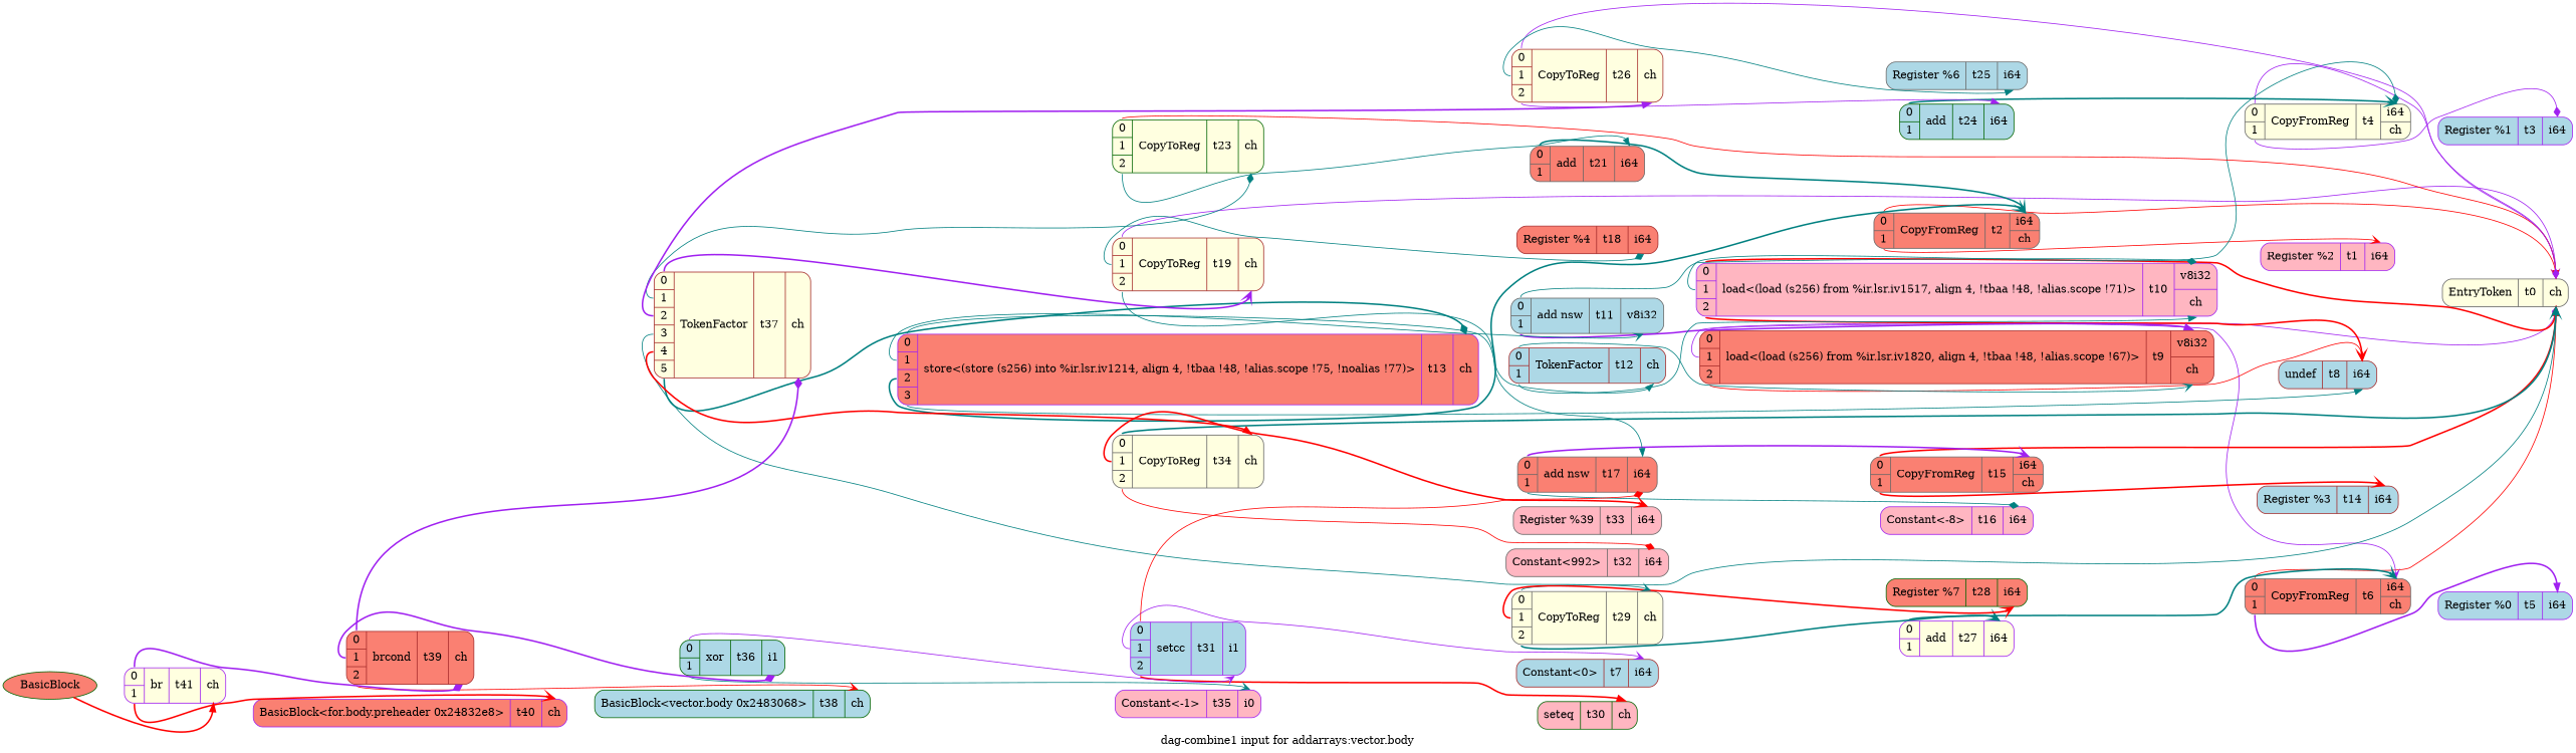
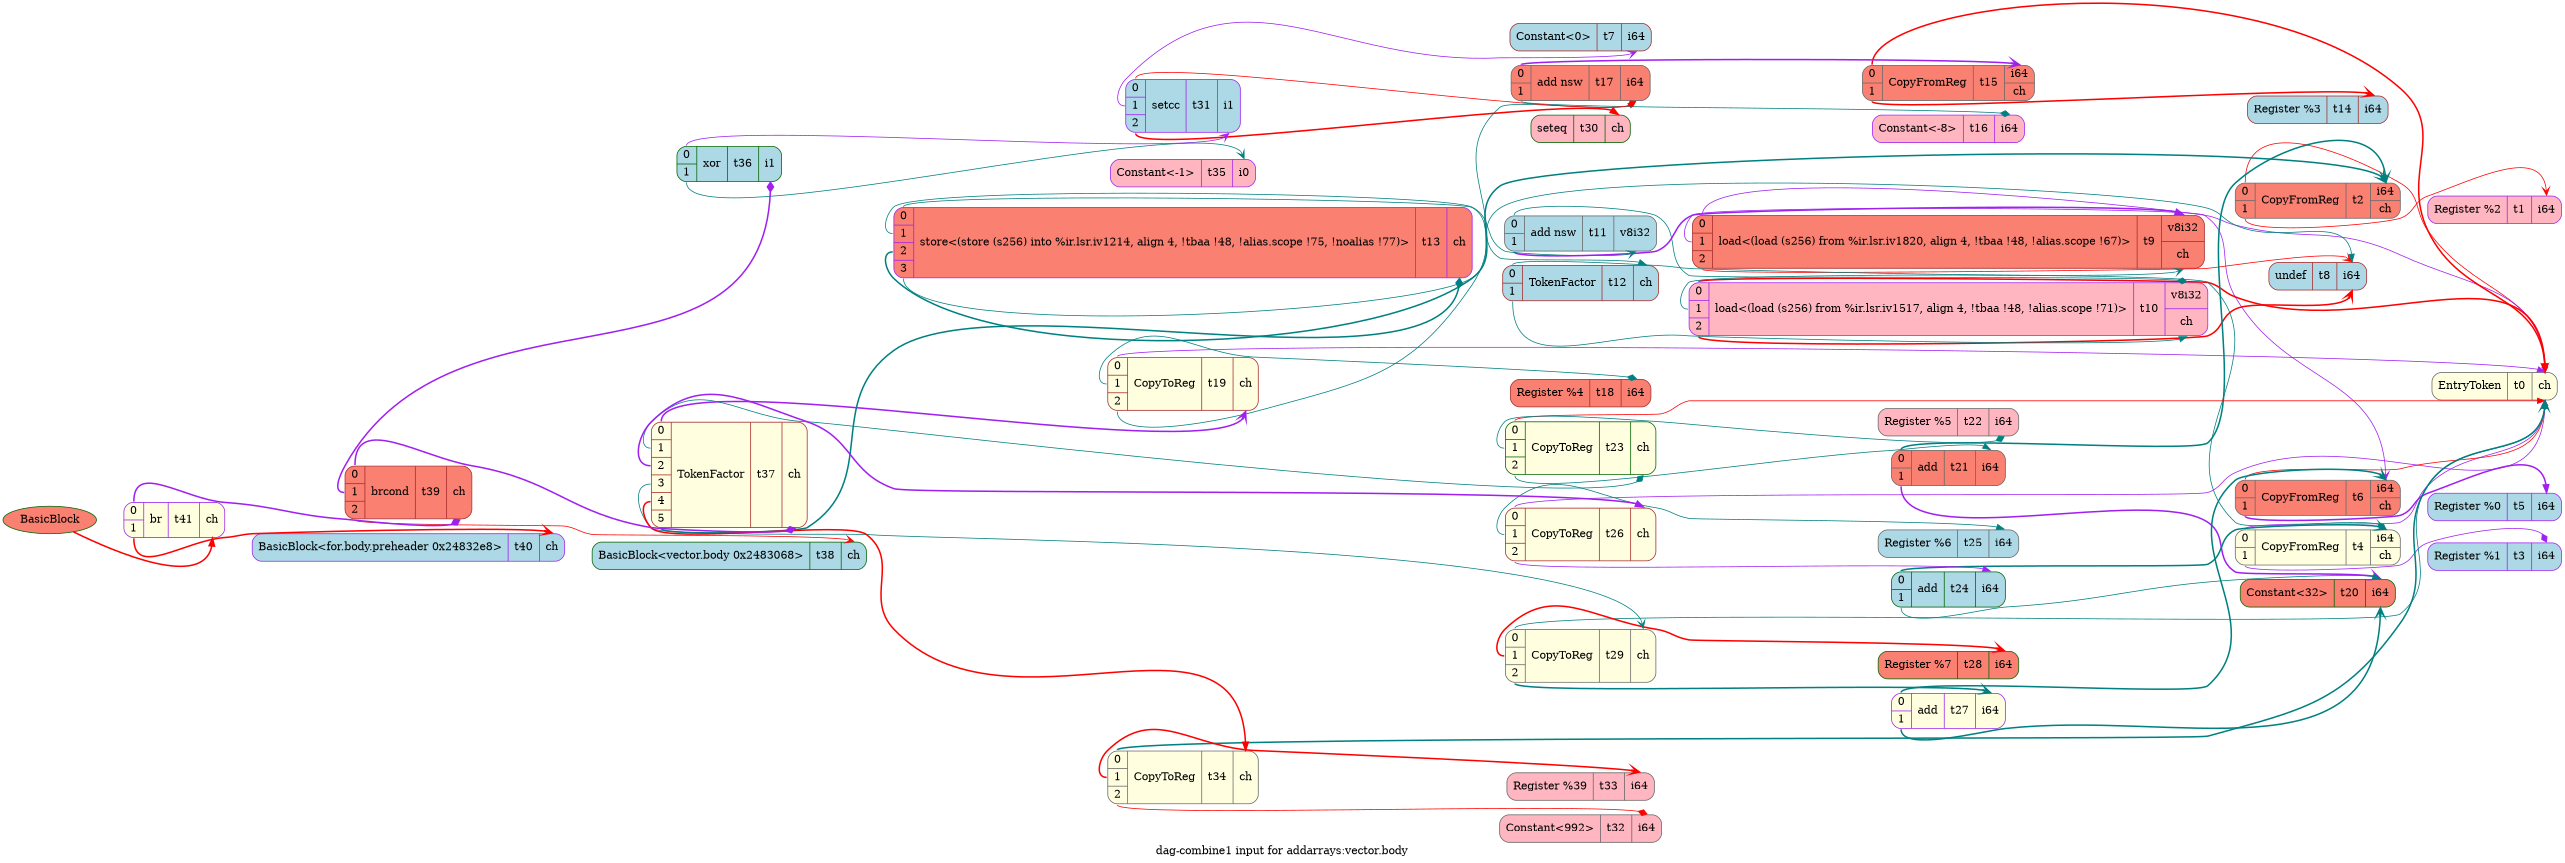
  digraph {
    label="dag-combine1 input for addarrays:vector.body"
    rankdir=LR
    node [color=gray40 fillcolor=salmon shape=Mrecord style=filled]
    edge [arrowhead=vee color=teal headport=d0 style=solid tailport=s0]
    n1 [fillcolor=lightyellow label="{EntryToken|t0|{<d0>ch}}"]
    n2 [color=purple fillcolor=lightpink label="{Register %2|t1|{<d0>i64}}"]
    n3 [label="{{<s0>0|<s1>1}|CopyFromReg|t2|{<d0>i64|<d1>ch}}"]
    n4 [color=purple fillcolor=lightblue label="{Register %1|t3|{<d0>i64}}"]
    n5 [fillcolor=lightyellow label="{{<s0>0|<s1>1}|CopyFromReg|t4|{<d0>i64|<d1>ch}}"]
    n6 [color=purple fillcolor=lightblue label="{Register %0|t5|{<d0>i64}}"]
    n7 [label="{{<s0>0|<s1>1}|CopyFromReg|t6|{<d0>i64|<d1>ch}}"]
    n8 [color=brown fillcolor=lightblue label="{Constant\<0\>|t7|{<d0>i64}}"]
    n9 [color=brown fillcolor=lightblue label="{undef|t8|{<d0>i64}}"]
    n10 [color=brown label="{{<s0>0|<s1>1|<s2>2}|load\<(load (s256) from %ir.lsr.iv1820, align 4, !tbaa !48, !alias.scope !67)\>|t9|{<d0>v8i32|<d1>ch}}"]
    n11 [color=purple fillcolor=lightpink label="{{<s0>0|<s1>1|<s2>2}|load\<(load (s256) from %ir.lsr.iv1517, align 4, !tbaa !48, !alias.scope !71)\>|t10|{<d0>v8i32|<d1>ch}}"]
    n12 [fillcolor=lightblue label="{{<s0>0|<s1>1}|add nsw|t11|{<d0>v8i32}}"]
    n13 [color=brown fillcolor=lightblue label="{{<s0>0|<s1>1}|TokenFactor|t12|{<d0>ch}}"]
    n14 [color=purple label="{{<s0>0|<s1>1|<s2>2|<s3>3}|store\<(store (s256) into %ir.lsr.iv1214, align 4, !tbaa !48, !alias.scope !75, !noalias !77)\>|t13|{<d0>ch}}"]
    n15 [color=brown fillcolor=lightblue label="{Register %3|t14|{<d0>i64}}"]
    n16 [label="{{<s0>0|<s1>1}|CopyFromReg|t15|{<d0>i64|<d1>ch}}"]
    n17 [color=purple fillcolor=lightpink label="{Constant\<-8\>|t16|{<d0>i64}}"]
    n18 [label="{{<s0>0|<s1>1}|add nsw|t17|{<d0>i64}}"]
    n19 [color=brown label="{Register %4|t18|{<d0>i64}}"]
    n20 [color=brown fillcolor=lightyellow label="{{<s0>0|<s1>1|<s2>2}|CopyToReg|t19|{<d0>ch}}"]
+   n21 [color=darkgreen label="{Constant\<32\>|t20|{<d0>i64}}"]
    n22 [label="{{<s0>0|<s1>1}|add|t21|{<d0>i64}}"]
+   n23 [fillcolor=lightpink label="{Register %5|t22|{<d0>i64}}"]
    n24 [color=darkgreen fillcolor=lightyellow label="{{<s0>0|<s1>1|<s2>2}|CopyToReg|t23|{<d0>ch}}"]
    n25 [color=darkgreen fillcolor=lightblue label="{{<s0>0|<s1>1}|add|t24|{<d0>i64}}"]
    n26 [fillcolor=lightblue label="{Register %6|t25|{<d0>i64}}"]
    n27 [color=brown fillcolor=lightyellow label="{{<s0>0|<s1>1|<s2>2}|CopyToReg|t26|{<d0>ch}}"]
    n28 [color=purple fillcolor=lightyellow label="{{<s0>0|<s1>1}|add|t27|{<d0>i64}}"]
    n29 [color=darkgreen label="{Register %7|t28|{<d0>i64}}"]
    n30 [fillcolor=lightyellow label="{{<s0>0|<s1>1|<s2>2}|CopyToReg|t29|{<d0>ch}}"]
    n31 [color=darkgreen fillcolor=lightpink label="{seteq|t30|{<d0>ch}}"]
    n32 [color=purple fillcolor=lightblue label="{{<s0>0|<s1>1|<s2>2}|setcc|t31|{<d0>i1}}"]
    n33 [fillcolor=lightpink label="{Constant\<992\>|t32|{<d0>i64}}"]
    n34 [fillcolor=lightpink label="{Register %39|t33|{<d0>i64}}"]
    n35 [fillcolor=lightyellow label="{{<s0>0|<s1>1|<s2>2}|CopyToReg|t34|{<d0>ch}}"]
    n36 [color=purple fillcolor=lightpink label="{Constant\<-1\>|t35|{<d0>i0}}"]
    n37 [color=darkgreen fillcolor=lightblue label="{{<s0>0|<s1>1}|xor|t36|{<d0>i1}}"]
    n38 [color=brown fillcolor=lightyellow label="{{<s0>0|<s1>1|<s2>2|<s3>3|<s4>4|<s5>5}|TokenFactor|t37|{<d0>ch}}"]
    n39 [color=darkgreen fillcolor=lightblue label="{BasicBlock\<vector.body 0x2483068\>|t38|{<d0>ch}}"]
    n40 [color=brown label="{{<s0>0|<s1>1|<s2>2}|brcond|t39|{<d0>ch}}"]
-   n41 [color=purple label="{BasicBlock\<for.body.preheader 0x24832e8\>|t40|{<d0>ch}}"]
+   n41 [color=purple fillcolor=lightblue label="{BasicBlock\<for.body.preheader 0x24832e8\>|t40|{<d0>ch}}"]
    n42 [color=purple fillcolor=lightyellow label="{{<s0>0|<s1>1}|br|t41|{<d0>ch}}"]
    n43 [color=darkgreen label=BasicBlock plaintext=circle shape=""]
    n3 -> n1 [color=red]
    n3 -> n2 [color=red tailport=s1]
    n5 -> n1 [color=purple]
    n5 -> n4 [arrowhead=diamond color=purple tailport=s1]
    n7 -> n1 [arrowhead=normal color=red]
    n7 -> n6 [arrowhead=normal color=purple style=bold tailport=s1]
    n10 -> n1 [arrowhead=diamond color=purple]
    n10 -> n7 [color=purple tailport=s1]
    n10 -> n9 [color=red tailport=s2]
    n11 -> n1 [arrowhead=normal color=red style=bold]
    n11 -> n5 [arrowhead=diamond tailport=s1]
    n11 -> n9 [color=red style=bold tailport=s2]
    n12 -> n10 [arrowhead=normal color=purple style=bold tailport=s1]
    n12 -> n11 [arrowhead=diamond]
    n13 -> n10 [headport=d1]
    n13 -> n11 [arrowhead=normal headport=d1 tailport=s1]
    n14 -> n3 [style=bold tailport=s2]
    n14 -> n9 [arrowhead=normal tailport=s3]
    n14 -> n12 [tailport=s1]
    n14 -> n13 [arrowhead=normal]
    n16 -> n1 [arrowhead=normal color=red style=bold]
    n16 -> n15 [color=red style=bold tailport=s1]
    n18 -> n16 [color=purple style=bold]
    n18 -> n17 [arrowhead=diamond tailport=s1]
    n20 -> n1 [arrowhead=normal color=purple]
    n20 -> n18 [arrowhead=normal tailport=s2]
    n20 -> n19 [arrowhead=diamond tailport=s1]
    n22 -> n3 [style=bold]
+   n22 -> n21 [color=purple style=bold tailport=s1]
    n24 -> n1 [arrowhead=normal color=red]
    n24 -> n22 [arrowhead=normal tailport=s2]
+   n24 -> n23 [arrowhead=diamond tailport=s1]
    n25 -> n5 [style=bold]
+   n25 -> n21 [arrowhead=normal tailport=s1]
    n27 -> n1 [arrowhead=diamond color=purple]
    n27 -> n25 [arrowhead=normal color=purple tailport=s2]
    n27 -> n26 [arrowhead=normal tailport=s1]
    n28 -> n7 [style=bold]
+   n28 -> n21 [style=bold tailport=s1]
    n30 -> n1 [arrowhead=normal]
    n30 -> n28 [style=bold tailport=s2]
    n30 -> n29 [color=red style=bold tailport=s1]
    n32 -> n8 [color=purple tailport=s1]
    n32 -> n18 [arrowhead=diamond color=red]
    n32 -> n31 [arrowhead=normal color=red style=bold tailport=s2]
    n35 -> n1 [style=bold]
    n35 -> n33 [arrowhead=diamond color=red tailport=s2]
    n35 -> n34 [color=red style=bold tailport=s1]
    n37 -> n32 [color=purple]
    n37 -> n36 [tailport=s1]
    n38 -> n14 [arrowhead=diamond style=bold tailport=s5]
    n38 -> n20 [color=purple style=bold]
    n38 -> n24 [arrowhead=diamond tailport=s1]
    n38 -> n27 [arrowhead=normal color=purple style=bold tailport=s2]
    n38 -> n30 [tailport=s3]
    n38 -> n35 [arrowhead=normal color=red style=bold tailport=s4]
    n40 -> n37 [arrowhead=diamond color=purple style=bold tailport=s1]
    n40 -> n38 [arrowhead=diamond color=purple style=bold]
    n40 -> n39 [color=red tailport=s2]
    n42 -> n40 [arrowhead=diamond color=purple style=bold]
    n42 -> n41 [color=red style=bold tailport=s1]
    n43 -> n42 [arrowhead=normal color=red style=bold]
  }
